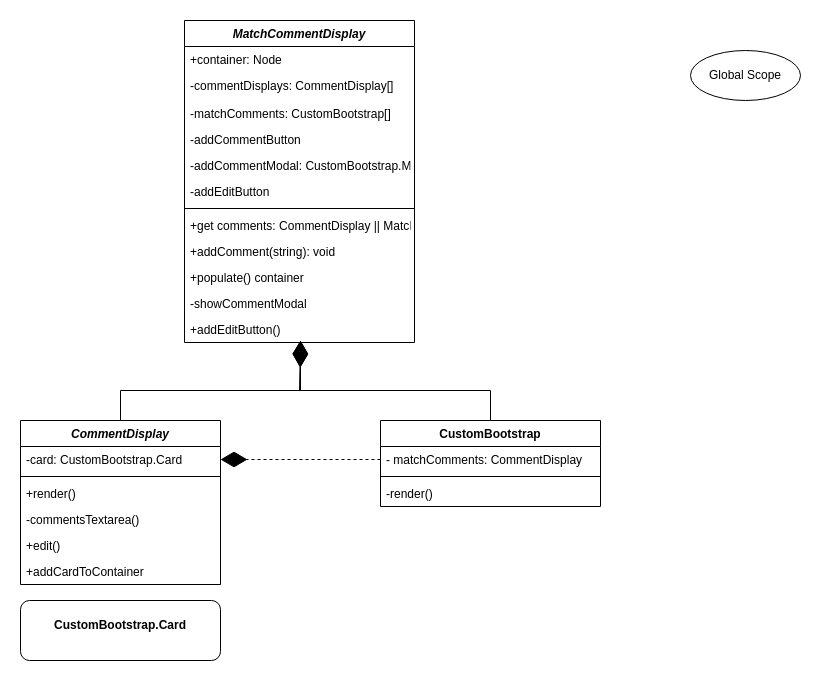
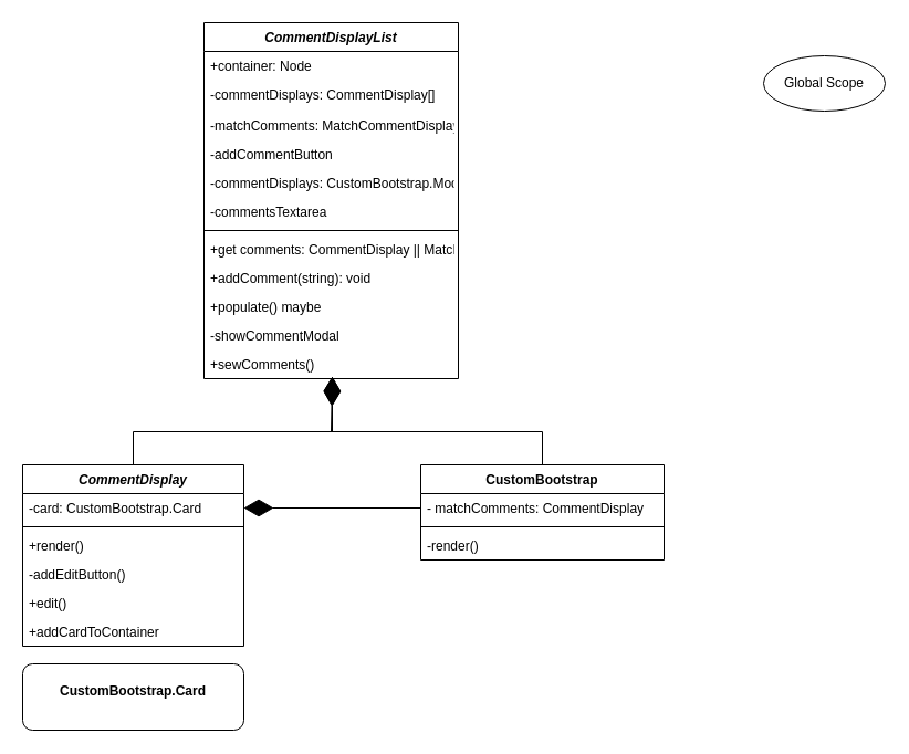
  <mxCell id="0" />
  <mxCell id="1" parent="0" />
- <mxCell id="2" value="MatchCommentDisplay" style="swimlane;fontStyle=3;align=center;verticalAlign=top;childLayout=stackLayout;horizontal=1;startSize=26;horizontalStack=0;resizeParent=1;resizeLast=0;collapsible=1;marginBottom=0;rounded=0;shadow=0;strokeWidth=1;" parent="1" vertex="1"><mxGeometry x="184" y="20" width="230" height="322" as="geometry"><mxRectangle x="230" y="140" width="160" height="26" as="alternateBounds" /></mxGeometry></mxCell>
+ <mxCell id="2" value="CommentDisplayList" style="swimlane;fontStyle=3;align=center;verticalAlign=top;childLayout=stackLayout;horizontal=1;startSize=26;horizontalStack=0;resizeParent=1;resizeLast=0;collapsible=1;marginBottom=0;rounded=0;shadow=0;strokeWidth=1;" parent="1" vertex="1"><mxGeometry x="184" y="20" width="230" height="322" as="geometry"><mxRectangle x="230" y="140" width="160" height="26" as="alternateBounds" /></mxGeometry></mxCell>
  <mxCell id="3" value="+container: Node" style="text;align=left;verticalAlign=top;spacingLeft=4;spacingRight=4;overflow=hidden;rotatable=0;points=[[0,0.5],[1,0.5]];portConstraint=eastwest;" parent="2" vertex="1"><mxGeometry y="26" width="230" height="26" as="geometry" /></mxCell>
  <mxCell id="4" value="-commentDisplays: CommentDisplay[]" style="text;align=left;verticalAlign=top;spacingLeft=4;spacingRight=4;overflow=hidden;rotatable=0;points=[[0,0.5],[1,0.5]];portConstraint=eastwest;rounded=0;shadow=0;html=0;" parent="2" vertex="1"><mxGeometry y="52" width="230" height="28" as="geometry" /></mxCell>
- <mxCell id="5" value="-matchComments: CustomBootstrap[]&#10;" style="text;align=left;verticalAlign=top;spacingLeft=4;spacingRight=4;overflow=hidden;rotatable=0;points=[[0,0.5],[1,0.5]];portConstraint=eastwest;rounded=0;shadow=0;html=0;" parent="2" vertex="1"><mxGeometry y="80" width="230" height="26" as="geometry" /></mxCell>
+ <mxCell id="5" value="-matchComments: MatchCommentDisplay[]&#10;" style="text;align=left;verticalAlign=top;spacingLeft=4;spacingRight=4;overflow=hidden;rotatable=0;points=[[0,0.5],[1,0.5]];portConstraint=eastwest;rounded=0;shadow=0;html=0;" parent="2" vertex="1"><mxGeometry y="80" width="230" height="26" as="geometry" /></mxCell>
  <mxCell id="6" value="-addCommentButton" style="text;align=left;verticalAlign=top;spacingLeft=4;spacingRight=4;overflow=hidden;rotatable=0;points=[[0,0.5],[1,0.5]];portConstraint=eastwest;" vertex="1" parent="2"><mxGeometry y="106" width="230" height="26" as="geometry" /></mxCell>
- <mxCell id="7" value="-addCommentModal: CustomBootstrap.Modal" style="text;align=left;verticalAlign=top;spacingLeft=4;spacingRight=4;overflow=hidden;rotatable=0;points=[[0,0.5],[1,0.5]];portConstraint=eastwest;" vertex="1" parent="2"><mxGeometry y="132" width="230" height="26" as="geometry" /></mxCell>
- <mxCell id="8" value="-addEditButton" style="text;align=left;verticalAlign=top;spacingLeft=4;spacingRight=4;overflow=hidden;rotatable=0;points=[[0,0.5],[1,0.5]];portConstraint=eastwest;" vertex="1" parent="2"><mxGeometry y="158" width="230" height="26" as="geometry" /></mxCell>
+ <mxCell id="7" value="-commentDisplays: CustomBootstrap.Modal" style="text;align=left;verticalAlign=top;spacingLeft=4;spacingRight=4;overflow=hidden;rotatable=0;points=[[0,0.5],[1,0.5]];portConstraint=eastwest;" vertex="1" parent="2"><mxGeometry y="132" width="230" height="26" as="geometry" /></mxCell>
+ <mxCell id="8" value="-commentsTextarea" style="text;align=left;verticalAlign=top;spacingLeft=4;spacingRight=4;overflow=hidden;rotatable=0;points=[[0,0.5],[1,0.5]];portConstraint=eastwest;" vertex="1" parent="2"><mxGeometry y="158" width="230" height="26" as="geometry" /></mxCell>
  <mxCell id="9" value="" style="line;html=1;strokeWidth=1;align=left;verticalAlign=middle;spacingTop=-1;spacingLeft=3;spacingRight=3;rotatable=0;labelPosition=right;points=[];portConstraint=eastwest;" parent="2" vertex="1"><mxGeometry y="184" width="230" height="8" as="geometry" /></mxCell>
  <mxCell id="10" value="+get comments: CommentDisplay || MatchCommentDisplay[]&#10;" style="text;align=left;verticalAlign=top;spacingLeft=4;spacingRight=4;overflow=hidden;rotatable=0;points=[[0,0.5],[1,0.5]];portConstraint=eastwest;" vertex="1" parent="2"><mxGeometry y="192" width="230" height="26" as="geometry" /></mxCell>
  <mxCell id="11" value="+addComment(string): void" style="text;align=left;verticalAlign=top;spacingLeft=4;spacingRight=4;overflow=hidden;rotatable=0;points=[[0,0.5],[1,0.5]];portConstraint=eastwest;" parent="2" vertex="1"><mxGeometry y="218" width="230" height="26" as="geometry" /></mxCell>
- <mxCell id="12" value="+populate() container" style="text;align=left;verticalAlign=top;spacingLeft=4;spacingRight=4;overflow=hidden;rotatable=0;points=[[0,0.5],[1,0.5]];portConstraint=eastwest;" vertex="1" parent="2"><mxGeometry y="244" width="230" height="26" as="geometry" /></mxCell>
+ <mxCell id="12" value="+populate() maybe" style="text;align=left;verticalAlign=top;spacingLeft=4;spacingRight=4;overflow=hidden;rotatable=0;points=[[0,0.5],[1,0.5]];portConstraint=eastwest;" vertex="1" parent="2"><mxGeometry y="244" width="230" height="26" as="geometry" /></mxCell>
  <mxCell id="13" value="-showCommentModal" style="text;align=left;verticalAlign=top;spacingLeft=4;spacingRight=4;overflow=hidden;rotatable=0;points=[[0,0.5],[1,0.5]];portConstraint=eastwest;" vertex="1" parent="2"><mxGeometry y="270" width="230" height="26" as="geometry" /></mxCell>
- <mxCell id="14" value="+addEditButton()" style="text;align=left;verticalAlign=top;spacingLeft=4;spacingRight=4;overflow=hidden;rotatable=0;points=[[0,0.5],[1,0.5]];portConstraint=eastwest;" vertex="1" parent="2"><mxGeometry y="296" width="230" height="26" as="geometry" /></mxCell>
+ <mxCell id="14" value="+sewComments()" style="text;align=left;verticalAlign=top;spacingLeft=4;spacingRight=4;overflow=hidden;rotatable=0;points=[[0,0.5],[1,0.5]];portConstraint=eastwest;" vertex="1" parent="2"><mxGeometry y="296" width="230" height="26" as="geometry" /></mxCell>
  <mxCell id="15" value="CommentDisplay" style="swimlane;fontStyle=3;align=center;verticalAlign=top;childLayout=stackLayout;horizontal=1;startSize=26;horizontalStack=0;resizeParent=1;resizeLast=0;collapsible=1;marginBottom=0;rounded=0;shadow=0;strokeWidth=1;" vertex="1" parent="1"><mxGeometry x="20" y="420" width="200" height="164" as="geometry"><mxRectangle x="230" y="140" width="160" height="26" as="alternateBounds" /></mxGeometry></mxCell>
  <mxCell id="16" value="-card: CustomBootstrap.Card" style="text;align=left;verticalAlign=top;spacingLeft=4;spacingRight=4;overflow=hidden;rotatable=0;points=[[0,0.5],[1,0.5]];portConstraint=eastwest;" vertex="1" parent="15"><mxGeometry y="26" width="200" height="26" as="geometry" /></mxCell>
  <mxCell id="17" value="" style="line;html=1;strokeWidth=1;align=left;verticalAlign=middle;spacingTop=-1;spacingLeft=3;spacingRight=3;rotatable=0;labelPosition=right;points=[];portConstraint=eastwest;" vertex="1" parent="15"><mxGeometry y="52" width="200" height="8" as="geometry" /></mxCell>
  <mxCell id="18" value="+render()&#10;" style="text;align=left;verticalAlign=top;spacingLeft=4;spacingRight=4;overflow=hidden;rotatable=0;points=[[0,0.5],[1,0.5]];portConstraint=eastwest;" vertex="1" parent="15"><mxGeometry y="60" width="200" height="26" as="geometry" /></mxCell>
- <mxCell id="19" value="-commentsTextarea()" style="text;align=left;verticalAlign=top;spacingLeft=4;spacingRight=4;overflow=hidden;rotatable=0;points=[[0,0.5],[1,0.5]];portConstraint=eastwest;" vertex="1" parent="15"><mxGeometry y="86" width="200" height="26" as="geometry" /></mxCell>
+ <mxCell id="19" value="-addEditButton()" style="text;align=left;verticalAlign=top;spacingLeft=4;spacingRight=4;overflow=hidden;rotatable=0;points=[[0,0.5],[1,0.5]];portConstraint=eastwest;" vertex="1" parent="15"><mxGeometry y="86" width="200" height="26" as="geometry" /></mxCell>
  <mxCell id="20" value="+edit()" style="text;align=left;verticalAlign=top;spacingLeft=4;spacingRight=4;overflow=hidden;rotatable=0;points=[[0,0.5],[1,0.5]];portConstraint=eastwest;" vertex="1" parent="15"><mxGeometry y="112" width="200" height="26" as="geometry" /></mxCell>
  <mxCell id="21" value="+addCardToContainer" style="text;align=left;verticalAlign=top;spacingLeft=4;spacingRight=4;overflow=hidden;rotatable=0;points=[[0,0.5],[1,0.5]];portConstraint=eastwest;" vertex="1" parent="15"><mxGeometry y="138" width="200" height="26" as="geometry" /></mxCell>
  <mxCell id="22" value="" style="endArrow=diamondThin;endFill=1;endSize=24;html=1;rounded=0;edgeStyle=orthogonalEdgeStyle;exitX=0.5;exitY=0;exitDx=0;exitDy=0;" edge="1" parent="1" source="23"><mxGeometry width="160" relative="1" as="geometry"><mxPoint x="460" y="390" as="sourcePoint" /><mxPoint x="300" y="340" as="targetPoint" /><Array as="points"><mxPoint x="490" y="390" /><mxPoint x="299" y="390" /></Array></mxGeometry></mxCell>
  <mxCell id="23" value="CustomBootstrap" style="swimlane;fontStyle=1;align=center;verticalAlign=top;childLayout=stackLayout;horizontal=1;startSize=26;horizontalStack=0;resizeParent=1;resizeParentMax=0;resizeLast=0;collapsible=1;marginBottom=0;whiteSpace=wrap;html=1;" vertex="1" parent="1"><mxGeometry x="380" y="420" width="220" height="86" as="geometry" /></mxCell>
  <mxCell id="24" value="- matchComments: CommentDisplay" style="text;strokeColor=none;fillColor=none;align=left;verticalAlign=top;spacingLeft=4;spacingRight=4;overflow=hidden;rotatable=0;points=[[0,0.5],[1,0.5]];portConstraint=eastwest;whiteSpace=wrap;html=1;" vertex="1" parent="23"><mxGeometry y="26" width="220" height="26" as="geometry" /></mxCell>
  <mxCell id="25" value="" style="line;strokeWidth=1;fillColor=none;align=left;verticalAlign=middle;spacingTop=-1;spacingLeft=3;spacingRight=3;rotatable=0;labelPosition=right;points=[];portConstraint=eastwest;strokeColor=inherit;" vertex="1" parent="23"><mxGeometry y="52" width="220" height="8" as="geometry" /></mxCell>
  <mxCell id="26" value="-render()&#10;" style="text;align=left;verticalAlign=top;spacingLeft=4;spacingRight=4;overflow=hidden;rotatable=0;points=[[0,0.5],[1,0.5]];portConstraint=eastwest;" vertex="1" parent="23"><mxGeometry y="60" width="220" height="26" as="geometry" /></mxCell>
- <mxCell id="27" value="" style="endArrow=diamondThin;endFill=1;endSize=24;html=1;rounded=0;entryX=1;entryY=0.5;entryDx=0;entryDy=0;exitX=0;exitY=0.5;exitDx=0;exitDy=0;dashed=1;" edge="1" parent="1" source="24" target="16"><mxGeometry width="160" relative="1" as="geometry"><mxPoint x="230" y="560" as="sourcePoint" /><mxPoint x="390" y="560" as="targetPoint" /></mxGeometry></mxCell>
+ <mxCell id="27" value="" style="endArrow=diamondThin;endFill=1;endSize=24;html=1;rounded=0;entryX=1;entryY=0.5;entryDx=0;entryDy=0;exitX=0;exitY=0.5;exitDx=0;exitDy=0;" edge="1" parent="1" source="24" target="16"><mxGeometry width="160" relative="1" as="geometry"><mxPoint x="230" y="560" as="sourcePoint" /><mxPoint x="390" y="560" as="targetPoint" /></mxGeometry></mxCell>
  <mxCell id="28" value="&lt;p style=&quot;margin:0px;margin-top:4px;text-align:center;&quot;&gt;&lt;br&gt;&lt;b&gt;CustomBootstrap.Card&lt;/b&gt;&lt;/p&gt;" style="verticalAlign=top;align=left;overflow=fill;fontSize=12;fontFamily=Helvetica;html=1;whiteSpace=wrap;rounded=1;" vertex="1" parent="1"><mxGeometry x="20" y="600" width="200" height="60" as="geometry" /></mxCell>
  <mxCell id="29" value="" style="endArrow=diamondThin;endFill=1;endSize=24;html=1;rounded=0;edgeStyle=orthogonalEdgeStyle;exitX=0.5;exitY=0;exitDx=0;exitDy=0;" edge="1" parent="1" source="15"><mxGeometry width="160" relative="1" as="geometry"><mxPoint x="375" y="426" as="sourcePoint" /><mxPoint x="300" y="340" as="targetPoint" /><Array as="points"><mxPoint x="120" y="390" /><mxPoint x="300" y="390" /></Array></mxGeometry></mxCell>
  <mxCell id="30" value="Global Scope" style="ellipse;html=1;whiteSpace=wrap;" vertex="1" parent="1"><mxGeometry x="690" y="50" width="110" height="50" as="geometry" /></mxCell>
